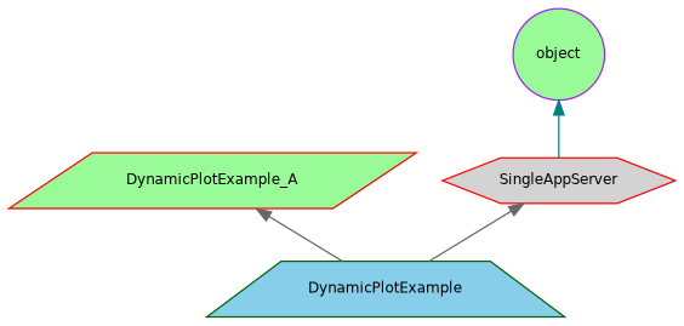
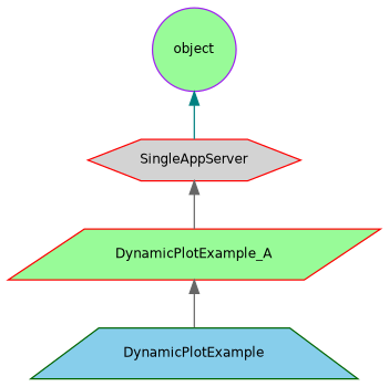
  digraph {
    node [color=red fillcolor=palegreen fontname=Helvetica fontsize=10 style=filled]
    edge [color=gray40 dir=back fontname=Helvetica fontsize=10 labelfontname=Helvetica labelfontsize=10 style=solid]
    n1 [fontcolor=black height=0.2 label=DynamicPlotExample_A shape=parallelogram width=0.4]
    n2 [color=darkgreen fillcolor=skyblue height=0.2 label=DynamicPlotExample shape=trapezium width=0.4]
    n3 [fillcolor=lightgrey height=0.2 label=SingleAppServer shape=hexagon width=0.4]
    n4 [color=purple height=0.2 label=object shape=circle width=0.4]
    n1 -> n2
-   n3 -> n2
+   n3 -> n1
    n4 -> n3 [color=teal]
  }
